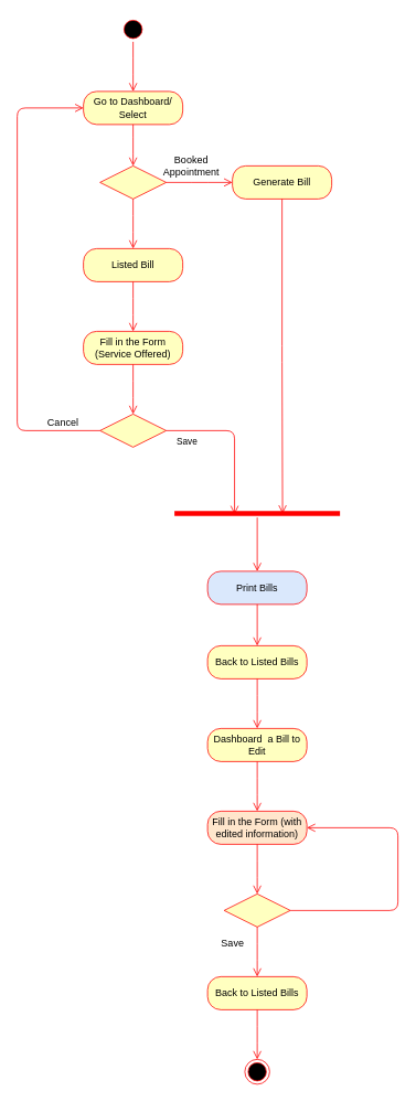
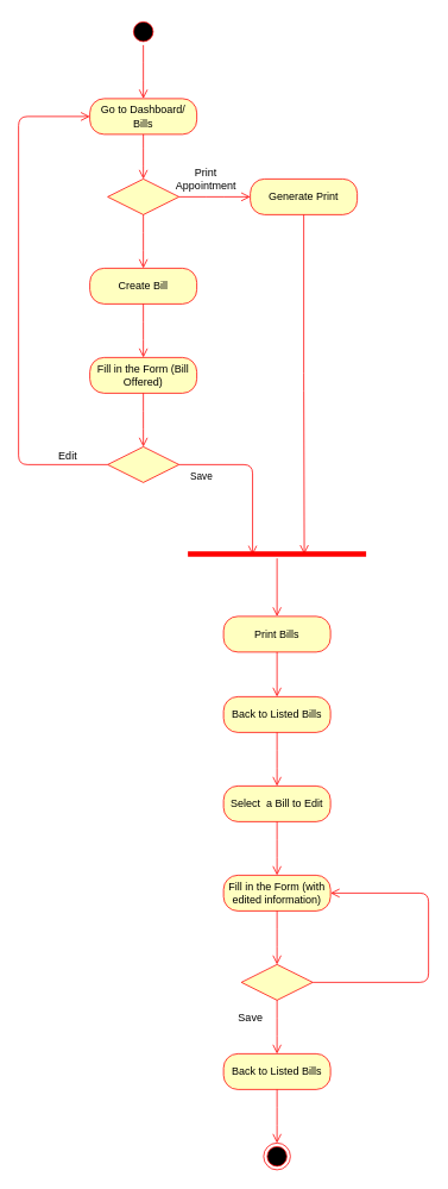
  <mxCell id="0" />
  <mxCell id="1" parent="0" />
- <mxCell id="2" value="Go to Dashboard/ Select" style="rounded=1;whiteSpace=wrap;html=1;arcSize=40;fontColor=#000000;fillColor=#ffffc0;strokeColor=#ff0000;" vertex="1" parent="1"><mxGeometry x="100" y="110" width="120" height="40" as="geometry" /></mxCell>
+ <mxCell id="2" value="Go to Dashboard/ Bills" style="rounded=1;whiteSpace=wrap;html=1;arcSize=40;fontColor=#000000;fillColor=#ffffc0;strokeColor=#ff0000;" vertex="1" parent="1"><mxGeometry x="100" y="110" width="120" height="40" as="geometry" /></mxCell>
  <mxCell id="3" value="" style="edgeStyle=orthogonalEdgeStyle;html=1;verticalAlign=bottom;endArrow=open;endSize=8;strokeColor=#ff0000;" edge="1" source="2" parent="1"><mxGeometry relative="1" as="geometry"><mxPoint x="160" y="200" as="targetPoint" /></mxGeometry></mxCell>
  <mxCell id="4" value="" style="ellipse;html=1;shape=startState;fillColor=#000000;strokeColor=#ff0000;" vertex="1" parent="1"><mxGeometry x="145" y="20" width="30" height="30" as="geometry" /></mxCell>
  <mxCell id="5" value="" style="edgeStyle=orthogonalEdgeStyle;html=1;verticalAlign=bottom;endArrow=open;endSize=8;strokeColor=#ff0000;" edge="1" source="4" parent="1"><mxGeometry relative="1" as="geometry"><mxPoint x="160" y="110" as="targetPoint" /></mxGeometry></mxCell>
  <mxCell id="6" value="" style="rhombus;whiteSpace=wrap;html=1;fillColor=#ffffc0;strokeColor=#ff0000;" vertex="1" parent="1"><mxGeometry x="120" y="200" width="80" height="40" as="geometry" /></mxCell>
  <mxCell id="7" value="" style="edgeStyle=orthogonalEdgeStyle;html=1;align=left;verticalAlign=bottom;endArrow=open;endSize=8;strokeColor=#ff0000;" edge="1" source="6" parent="1"><mxGeometry x="-1" relative="1" as="geometry"><mxPoint x="280" y="220" as="targetPoint" /></mxGeometry></mxCell>
  <mxCell id="8" value="" style="edgeStyle=orthogonalEdgeStyle;html=1;align=left;verticalAlign=top;endArrow=open;endSize=8;strokeColor=#ff0000;" edge="1" source="6" parent="1"><mxGeometry x="-1" relative="1" as="geometry"><mxPoint x="160" y="300" as="targetPoint" /></mxGeometry></mxCell>
- <mxCell id="9" value="Booked &lt;br&gt;Appointment" style="text;html=1;align=center;verticalAlign=middle;resizable=0;points=[];autosize=1;" vertex="1" parent="1"><mxGeometry x="190" y="185" width="80" height="30" as="geometry" /></mxCell>
- <mxCell id="10" value="Generate Bill" style="rounded=1;whiteSpace=wrap;html=1;arcSize=40;fontColor=#000000;fillColor=#ffffc0;strokeColor=#ff0000;" vertex="1" parent="1"><mxGeometry x="280" y="200" width="120" height="40" as="geometry" /></mxCell>
+ <mxCell id="9" value="Print &lt;br&gt;Appointment" style="text;html=1;align=center;verticalAlign=middle;resizable=0;points=[];autosize=1;" vertex="1" parent="1"><mxGeometry x="190" y="185" width="80" height="30" as="geometry" /></mxCell>
+ <mxCell id="10" value="Generate Print" style="rounded=1;whiteSpace=wrap;html=1;arcSize=40;fontColor=#000000;fillColor=#ffffc0;strokeColor=#ff0000;" vertex="1" parent="1"><mxGeometry x="280" y="200" width="120" height="40" as="geometry" /></mxCell>
  <mxCell id="11" value="" style="edgeStyle=orthogonalEdgeStyle;html=1;verticalAlign=bottom;endArrow=open;endSize=8;strokeColor=#ff0000;entryX=0.653;entryY=0.533;entryDx=0;entryDy=0;entryPerimeter=0;" edge="1" source="10" parent="1" target="20"><mxGeometry relative="1" as="geometry"><mxPoint x="360" y="550" as="targetPoint" /></mxGeometry></mxCell>
- <mxCell id="12" value="Listed Bill" style="rounded=1;whiteSpace=wrap;html=1;arcSize=40;fontColor=#000000;fillColor=#ffffc0;strokeColor=#ff0000;" vertex="1" parent="1"><mxGeometry x="100" y="300" width="120" height="40" as="geometry" /></mxCell>
+ <mxCell id="12" value="Create Bill" style="rounded=1;whiteSpace=wrap;html=1;arcSize=40;fontColor=#000000;fillColor=#ffffc0;strokeColor=#ff0000;" vertex="1" parent="1"><mxGeometry x="100" y="300" width="120" height="40" as="geometry" /></mxCell>
  <mxCell id="13" value="" style="edgeStyle=orthogonalEdgeStyle;html=1;verticalAlign=bottom;endArrow=open;endSize=8;strokeColor=#ff0000;" edge="1" source="12" parent="1"><mxGeometry relative="1" as="geometry"><mxPoint x="160" y="400" as="targetPoint" /></mxGeometry></mxCell>
- <mxCell id="14" value="Fill in the Form (Service Offered)" style="rounded=1;whiteSpace=wrap;html=1;arcSize=40;fontColor=#000000;fillColor=#ffffc0;strokeColor=#ff0000;" vertex="1" parent="1"><mxGeometry x="100" y="400" width="120" height="40" as="geometry" /></mxCell>
+ <mxCell id="14" value="Fill in the Form (Bill Offered)" style="rounded=1;whiteSpace=wrap;html=1;arcSize=40;fontColor=#000000;fillColor=#ffffc0;strokeColor=#ff0000;" vertex="1" parent="1"><mxGeometry x="100" y="400" width="120" height="40" as="geometry" /></mxCell>
  <mxCell id="15" value="" style="edgeStyle=orthogonalEdgeStyle;html=1;verticalAlign=bottom;endArrow=open;endSize=8;strokeColor=#ff0000;" edge="1" source="14" parent="1"><mxGeometry relative="1" as="geometry"><mxPoint x="160" y="500" as="targetPoint" /></mxGeometry></mxCell>
  <mxCell id="16" value="" style="rhombus;whiteSpace=wrap;html=1;fillColor=#ffffc0;strokeColor=#ff0000;" vertex="1" parent="1"><mxGeometry x="120" y="500" width="80" height="40" as="geometry" /></mxCell>
  <mxCell id="17" value="" style="edgeStyle=orthogonalEdgeStyle;html=1;align=left;verticalAlign=bottom;endArrow=open;endSize=8;strokeColor=#ff0000;entryX=0;entryY=0.5;entryDx=0;entryDy=0;" edge="1" source="16" parent="1" target="2"><mxGeometry x="-1" relative="1" as="geometry"><mxPoint x="10" y="130" as="targetPoint" /><Array as="points"><mxPoint x="20" y="520" /><mxPoint x="20" y="130" /></Array></mxGeometry></mxCell>
  <mxCell id="18" value="Save" style="edgeStyle=orthogonalEdgeStyle;html=1;align=left;verticalAlign=top;endArrow=open;endSize=8;strokeColor=#ff0000;entryX=0.363;entryY=0.6;entryDx=0;entryDy=0;entryPerimeter=0;" edge="1" source="16" parent="1" target="20"><mxGeometry x="-0.882" relative="1" as="geometry"><mxPoint x="280" y="610" as="targetPoint" /><mxPoint as="offset" /></mxGeometry></mxCell>
- <mxCell id="19" value="Cancel" style="text;html=1;align=center;verticalAlign=middle;resizable=0;points=[];autosize=1;" vertex="1" parent="1"><mxGeometry x="50" y="500" width="50" height="20" as="geometry" /></mxCell>
+ <mxCell id="19" value="Edit" style="text;html=1;align=center;verticalAlign=middle;resizable=0;points=[];autosize=1;" vertex="1" parent="1"><mxGeometry x="50" y="500" width="50" height="20" as="geometry" /></mxCell>
  <mxCell id="20" value="" style="shape=line;html=1;strokeWidth=6;strokeColor=#ff0000;" vertex="1" parent="1"><mxGeometry x="210" y="615" width="200" height="10" as="geometry" /></mxCell>
  <mxCell id="21" value="" style="edgeStyle=orthogonalEdgeStyle;html=1;verticalAlign=bottom;endArrow=open;endSize=8;strokeColor=#ff0000;" edge="1" source="20" parent="1"><mxGeometry relative="1" as="geometry"><mxPoint x="310" y="690" as="targetPoint" /></mxGeometry></mxCell>
- <mxCell id="22" value="Print Bills" style="rounded=1;whiteSpace=wrap;html=1;arcSize=40;fontColor=#000000;fillColor=#dae8fc;strokeColor=#ff0000;" vertex="1" parent="1"><mxGeometry x="250" y="690" width="120" height="40" as="geometry" /></mxCell>
+ <mxCell id="22" value="Print Bills" style="rounded=1;whiteSpace=wrap;html=1;arcSize=40;fontColor=#000000;fillColor=#ffffc0;strokeColor=#ff0000;" vertex="1" parent="1"><mxGeometry x="250" y="690" width="120" height="40" as="geometry" /></mxCell>
  <mxCell id="23" value="Back to Listed Bills" style="rounded=1;whiteSpace=wrap;html=1;arcSize=40;fontColor=#000000;fillColor=#ffffc0;strokeColor=#ff0000;" vertex="1" parent="1"><mxGeometry x="250" y="780" width="120" height="40" as="geometry" /></mxCell>
  <mxCell id="24" value="" style="edgeStyle=orthogonalEdgeStyle;html=1;verticalAlign=bottom;endArrow=open;endSize=8;strokeColor=#ff0000;" edge="1" source="23" parent="1"><mxGeometry relative="1" as="geometry"><mxPoint x="310" y="880" as="targetPoint" /></mxGeometry></mxCell>
  <mxCell id="25" value="" style="edgeStyle=orthogonalEdgeStyle;html=1;verticalAlign=bottom;endArrow=open;endSize=8;strokeColor=#ff0000;exitX=0.5;exitY=1;exitDx=0;exitDy=0;entryX=0.5;entryY=0;entryDx=0;entryDy=0;" edge="1" parent="1" source="22" target="23"><mxGeometry relative="1" as="geometry"><mxPoint x="320" y="700" as="targetPoint" /><mxPoint x="320" y="635" as="sourcePoint" /></mxGeometry></mxCell>
- <mxCell id="26" value="Dashboard&amp;nbsp; a Bill to Edit" style="rounded=1;whiteSpace=wrap;html=1;arcSize=40;fontColor=#000000;fillColor=#ffffc0;strokeColor=#ff0000;" vertex="1" parent="1"><mxGeometry x="250" y="880" width="120" height="40" as="geometry" /></mxCell>
+ <mxCell id="26" value="Select&amp;nbsp; a Bill to Edit" style="rounded=1;whiteSpace=wrap;html=1;arcSize=40;fontColor=#000000;fillColor=#ffffc0;strokeColor=#ff0000;" vertex="1" parent="1"><mxGeometry x="250" y="880" width="120" height="40" as="geometry" /></mxCell>
  <mxCell id="27" value="" style="edgeStyle=orthogonalEdgeStyle;html=1;verticalAlign=bottom;endArrow=open;endSize=8;strokeColor=#ff0000;" edge="1" source="26" parent="1"><mxGeometry relative="1" as="geometry"><mxPoint x="310" y="980" as="targetPoint" /></mxGeometry></mxCell>
- <mxCell id="28" value="Fill in the Form (with edited information)" style="rounded=1;whiteSpace=wrap;html=1;arcSize=40;fontColor=#000000;fillColor=#ffe6cc;strokeColor=#ff0000;" vertex="1" parent="1"><mxGeometry x="250" y="980" width="120" height="40" as="geometry" /></mxCell>
+ <mxCell id="28" value="Fill in the Form (with edited information)" style="rounded=1;whiteSpace=wrap;html=1;arcSize=40;fontColor=#000000;fillColor=#ffffc0;strokeColor=#ff0000;" vertex="1" parent="1"><mxGeometry x="250" y="980" width="120" height="40" as="geometry" /></mxCell>
  <mxCell id="29" value="" style="edgeStyle=orthogonalEdgeStyle;html=1;verticalAlign=bottom;endArrow=open;endSize=8;strokeColor=#ff0000;" edge="1" source="28" parent="1"><mxGeometry relative="1" as="geometry"><mxPoint x="310" y="1080" as="targetPoint" /></mxGeometry></mxCell>
  <mxCell id="30" value="" style="rhombus;whiteSpace=wrap;html=1;fillColor=#ffffc0;strokeColor=#ff0000;" vertex="1" parent="1"><mxGeometry x="270" y="1080" width="80" height="40" as="geometry" /></mxCell>
  <mxCell id="31" value="" style="edgeStyle=orthogonalEdgeStyle;html=1;align=left;verticalAlign=bottom;endArrow=open;endSize=8;strokeColor=#ff0000;entryX=1;entryY=0.5;entryDx=0;entryDy=0;entryPerimeter=0;" edge="1" source="30" parent="1" target="28"><mxGeometry x="-1" relative="1" as="geometry"><mxPoint x="380" y="1000" as="targetPoint" /><Array as="points"><mxPoint x="480" y="1100" /><mxPoint x="480" y="1000" /></Array></mxGeometry></mxCell>
  <mxCell id="32" value="" style="edgeStyle=orthogonalEdgeStyle;html=1;align=left;verticalAlign=top;endArrow=open;endSize=8;strokeColor=#ff0000;" edge="1" source="30" parent="1"><mxGeometry x="-0.667" y="90" relative="1" as="geometry"><mxPoint x="310" y="1180" as="targetPoint" /><mxPoint as="offset" /></mxGeometry></mxCell>
  <mxCell id="33" value="Save" style="text;html=1;align=center;verticalAlign=middle;resizable=0;points=[];autosize=1;" vertex="1" parent="1"><mxGeometry x="260" y="1130" width="40" height="20" as="geometry" /></mxCell>
  <mxCell id="34" value="Back to Listed Bills" style="rounded=1;whiteSpace=wrap;html=1;arcSize=40;fontColor=#000000;fillColor=#ffffc0;strokeColor=#ff0000;" vertex="1" parent="1"><mxGeometry x="250" y="1180" width="120" height="40" as="geometry" /></mxCell>
  <mxCell id="35" value="" style="edgeStyle=orthogonalEdgeStyle;html=1;verticalAlign=bottom;endArrow=open;endSize=8;strokeColor=#ff0000;" edge="1" source="34" parent="1"><mxGeometry relative="1" as="geometry"><mxPoint x="310" y="1280" as="targetPoint" /></mxGeometry></mxCell>
  <mxCell id="36" value="" style="ellipse;html=1;shape=endState;fillColor=#000000;strokeColor=#ff0000;" vertex="1" parent="1"><mxGeometry x="295" y="1280" width="30" height="30" as="geometry" /></mxCell>
